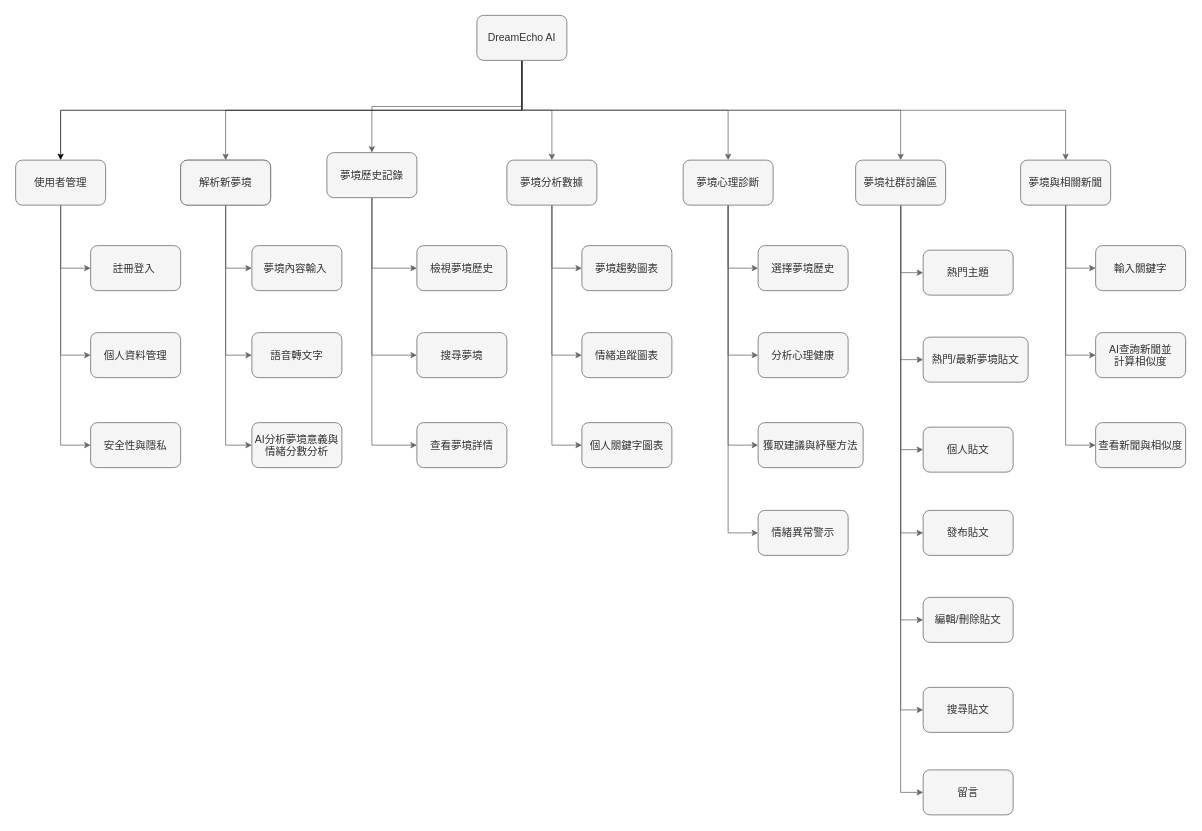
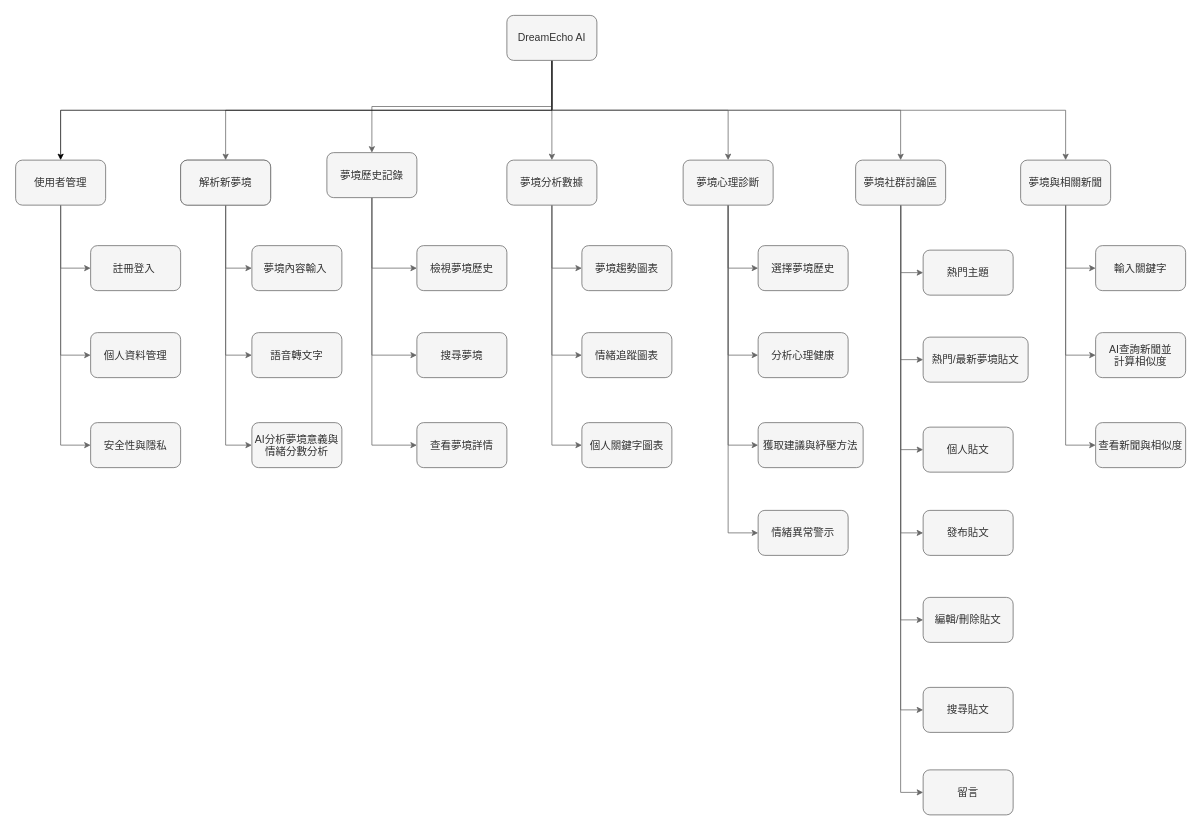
  <mxCell id="0" />
  <mxCell id="1" parent="0" />
  <mxCell id="2" style="edgeStyle=orthogonalEdgeStyle;rounded=0;orthogonalLoop=1;jettySize=auto;html=1;exitX=0.5;exitY=1;exitDx=0;exitDy=0;entryX=0.5;entryY=0;entryDx=0;entryDy=0;fontSize=14;textShadow=0;fillColor=#f5f5f5;strokeColor=#666666;" edge="1" parent="1" source="9" target="10"><mxGeometry relative="1" as="geometry" /></mxCell>
  <mxCell id="3" style="edgeStyle=orthogonalEdgeStyle;rounded=0;orthogonalLoop=1;jettySize=auto;html=1;exitX=0.5;exitY=1;exitDx=0;exitDy=0;entryX=0.5;entryY=0;entryDx=0;entryDy=0;fontSize=14;textShadow=0;fillColor=#f5f5f5;strokeColor=#666666;" edge="1" parent="1" source="9" target="14"><mxGeometry relative="1" as="geometry" /></mxCell>
  <mxCell id="4" style="edgeStyle=orthogonalEdgeStyle;rounded=0;orthogonalLoop=1;jettySize=auto;html=1;exitX=0.5;exitY=1;exitDx=0;exitDy=0;entryX=0.5;entryY=0;entryDx=0;entryDy=0;fontSize=14;textShadow=0;fillColor=#f5f5f5;strokeColor=#666666;" edge="1" parent="1" source="9" target="18"><mxGeometry relative="1" as="geometry" /></mxCell>
  <mxCell id="5" style="edgeStyle=orthogonalEdgeStyle;rounded=0;orthogonalLoop=1;jettySize=auto;html=1;exitX=0.5;exitY=1;exitDx=0;exitDy=0;entryX=0.5;entryY=0;entryDx=0;entryDy=0;fontSize=14;textShadow=0;fillColor=#f5f5f5;strokeColor=#666666;" edge="1" parent="1" source="9" target="23"><mxGeometry relative="1" as="geometry" /></mxCell>
  <mxCell id="6" style="edgeStyle=orthogonalEdgeStyle;rounded=0;orthogonalLoop=1;jettySize=auto;html=1;exitX=0.5;exitY=1;exitDx=0;exitDy=0;entryX=0.5;entryY=0;entryDx=0;entryDy=0;fontSize=14;textShadow=0;fillColor=#f5f5f5;strokeColor=#666666;" edge="1" parent="1" source="9" target="31"><mxGeometry relative="1" as="geometry" /></mxCell>
  <mxCell id="7" style="edgeStyle=orthogonalEdgeStyle;rounded=0;orthogonalLoop=1;jettySize=auto;html=1;exitX=0.5;exitY=1;exitDx=0;exitDy=0;entryX=0.5;entryY=0;entryDx=0;entryDy=0;fontSize=14;textShadow=0;fillColor=#f5f5f5;strokeColor=#666666;" edge="1" parent="1" source="9" target="35"><mxGeometry relative="1" as="geometry" /></mxCell>
  <mxCell id="8" style="edgeStyle=orthogonalEdgeStyle;rounded=0;orthogonalLoop=1;jettySize=auto;html=1;exitX=0.5;exitY=1;exitDx=0;exitDy=0;entryX=0.5;entryY=0;entryDx=0;entryDy=0;" edge="1" parent="1" source="9" target="59"><mxGeometry relative="1" as="geometry" /></mxCell>
- <mxCell id="9" value="&lt;font style=&quot;vertical-align: inherit;&quot;&gt;&lt;font style=&quot;vertical-align: inherit;&quot;&gt;DreamEcho AI&lt;/font&gt;&lt;/font&gt;" style="rounded=1;whiteSpace=wrap;html=1;fontSize=14;textShadow=0;fillColor=#f5f5f5;strokeColor=#666666;fontColor=#333333;" vertex="1" parent="1"><mxGeometry x="635" y="20" width="120" height="60" as="geometry" /></mxCell>
+ <mxCell id="9" value="&lt;font style=&quot;vertical-align: inherit;&quot;&gt;&lt;font style=&quot;vertical-align: inherit;&quot;&gt;DreamEcho AI&lt;/font&gt;&lt;/font&gt;" style="rounded=1;whiteSpace=wrap;html=1;fontSize=14;textShadow=0;fillColor=#f5f5f5;strokeColor=#666666;fontColor=#333333;" vertex="1" parent="1"><mxGeometry x="675" y="20" width="120" height="60" as="geometry" /></mxCell>
  <mxCell id="10" value="使用者管理" style="rounded=1;whiteSpace=wrap;html=1;fontSize=14;textShadow=0;fillColor=#f5f5f5;strokeColor=#666666;fontColor=#333333;" vertex="1" parent="1"><mxGeometry x="240" y="213" width="120" height="60" as="geometry" /></mxCell>
  <mxCell id="11" style="edgeStyle=orthogonalEdgeStyle;rounded=0;orthogonalLoop=1;jettySize=auto;html=1;exitX=0.5;exitY=1;exitDx=0;exitDy=0;entryX=0;entryY=0.5;entryDx=0;entryDy=0;fontSize=14;textShadow=0;fillColor=#f5f5f5;strokeColor=#666666;" edge="1" parent="1" source="14" target="38"><mxGeometry relative="1" as="geometry" /></mxCell>
  <mxCell id="12" style="edgeStyle=orthogonalEdgeStyle;rounded=0;orthogonalLoop=1;jettySize=auto;html=1;exitX=0.5;exitY=1;exitDx=0;exitDy=0;entryX=0;entryY=0.5;entryDx=0;entryDy=0;fontSize=14;textShadow=0;fillColor=#f5f5f5;strokeColor=#666666;" edge="1" parent="1" source="14" target="37"><mxGeometry relative="1" as="geometry" /></mxCell>
  <mxCell id="13" style="edgeStyle=orthogonalEdgeStyle;rounded=0;orthogonalLoop=1;jettySize=auto;html=1;exitX=0.5;exitY=1;exitDx=0;exitDy=0;entryX=0;entryY=0.5;entryDx=0;entryDy=0;fontSize=14;textShadow=0;fillColor=#f5f5f5;strokeColor=#666666;" edge="1" parent="1" source="14" target="36"><mxGeometry relative="1" as="geometry" /></mxCell>
  <mxCell id="14" value="夢境歷史記錄" style="rounded=1;whiteSpace=wrap;html=1;fontSize=14;textShadow=0;fillColor=#f5f5f5;strokeColor=#666666;fontColor=#333333;" vertex="1" parent="1"><mxGeometry x="435" y="203" width="120" height="60" as="geometry" /></mxCell>
  <mxCell id="15" style="edgeStyle=orthogonalEdgeStyle;rounded=0;orthogonalLoop=1;jettySize=auto;html=1;exitX=0.5;exitY=1;exitDx=0;exitDy=0;entryX=0;entryY=0.5;entryDx=0;entryDy=0;fontSize=14;textShadow=0;fillColor=#f5f5f5;strokeColor=#666666;" edge="1" parent="1" source="18" target="41"><mxGeometry relative="1" as="geometry" /></mxCell>
  <mxCell id="16" style="edgeStyle=orthogonalEdgeStyle;rounded=0;orthogonalLoop=1;jettySize=auto;html=1;exitX=0.5;exitY=1;exitDx=0;exitDy=0;entryX=0;entryY=0.5;entryDx=0;entryDy=0;fontSize=14;textShadow=0;fillColor=#f5f5f5;strokeColor=#666666;" edge="1" parent="1" source="18" target="40"><mxGeometry relative="1" as="geometry" /></mxCell>
  <mxCell id="17" style="edgeStyle=orthogonalEdgeStyle;rounded=0;orthogonalLoop=1;jettySize=auto;html=1;exitX=0.5;exitY=1;exitDx=0;exitDy=0;entryX=0;entryY=0.5;entryDx=0;entryDy=0;fontSize=14;textShadow=0;fillColor=#f5f5f5;strokeColor=#666666;" edge="1" parent="1" source="18" target="39"><mxGeometry relative="1" as="geometry" /></mxCell>
  <mxCell id="18" value="夢境分析數據" style="rounded=1;whiteSpace=wrap;html=1;fontSize=14;textShadow=0;fillColor=#f5f5f5;strokeColor=#666666;fontColor=#333333;" vertex="1" parent="1"><mxGeometry x="675" y="213" width="120" height="60" as="geometry" /></mxCell>
  <mxCell id="19" style="edgeStyle=orthogonalEdgeStyle;rounded=0;orthogonalLoop=1;jettySize=auto;html=1;exitX=0.5;exitY=1;exitDx=0;exitDy=0;entryX=0;entryY=0.5;entryDx=0;entryDy=0;fontSize=14;textShadow=0;fillColor=#f5f5f5;strokeColor=#666666;" edge="1" parent="1" source="23" target="45"><mxGeometry relative="1" as="geometry" /></mxCell>
  <mxCell id="20" style="edgeStyle=orthogonalEdgeStyle;rounded=0;orthogonalLoop=1;jettySize=auto;html=1;exitX=0.5;exitY=1;exitDx=0;exitDy=0;entryX=0;entryY=0.5;entryDx=0;entryDy=0;fontSize=14;textShadow=0;fillColor=#f5f5f5;strokeColor=#666666;" edge="1" parent="1" source="23" target="44"><mxGeometry relative="1" as="geometry" /></mxCell>
  <mxCell id="21" style="edgeStyle=orthogonalEdgeStyle;rounded=0;orthogonalLoop=1;jettySize=auto;html=1;exitX=0.5;exitY=1;exitDx=0;exitDy=0;entryX=0;entryY=0.5;entryDx=0;entryDy=0;fontSize=14;textShadow=0;fillColor=#f5f5f5;strokeColor=#666666;" edge="1" parent="1" source="23" target="43"><mxGeometry relative="1" as="geometry" /></mxCell>
  <mxCell id="22" style="edgeStyle=orthogonalEdgeStyle;rounded=0;orthogonalLoop=1;jettySize=auto;html=1;exitX=0.5;exitY=1;exitDx=0;exitDy=0;entryX=0;entryY=0.5;entryDx=0;entryDy=0;fontSize=14;textShadow=0;fillColor=#f5f5f5;strokeColor=#666666;" edge="1" parent="1" source="23" target="42"><mxGeometry relative="1" as="geometry" /></mxCell>
  <mxCell id="23" value="夢境心理診斷" style="rounded=1;whiteSpace=wrap;html=1;fontSize=14;textShadow=0;fillColor=#f5f5f5;strokeColor=#666666;fontColor=#333333;" vertex="1" parent="1"><mxGeometry x="910" y="213" width="120" height="60" as="geometry" /></mxCell>
  <mxCell id="24" style="edgeStyle=orthogonalEdgeStyle;rounded=0;orthogonalLoop=1;jettySize=auto;html=1;exitX=0.5;exitY=1;exitDx=0;exitDy=0;entryX=0;entryY=0.5;entryDx=0;entryDy=0;fontSize=14;textShadow=0;fillColor=#f5f5f5;strokeColor=#666666;" edge="1" parent="1" source="31" target="48"><mxGeometry relative="1" as="geometry" /></mxCell>
  <mxCell id="25" style="edgeStyle=orthogonalEdgeStyle;rounded=0;orthogonalLoop=1;jettySize=auto;html=1;exitX=0.5;exitY=1;exitDx=0;exitDy=0;entryX=0;entryY=0.5;entryDx=0;entryDy=0;fontSize=14;textShadow=0;fillColor=#f5f5f5;strokeColor=#666666;" edge="1" parent="1" source="31" target="47"><mxGeometry relative="1" as="geometry" /></mxCell>
  <mxCell id="26" style="edgeStyle=orthogonalEdgeStyle;rounded=0;orthogonalLoop=1;jettySize=auto;html=1;exitX=0.5;exitY=1;exitDx=0;exitDy=0;entryX=0;entryY=0.5;entryDx=0;entryDy=0;fontSize=14;textShadow=0;fillColor=#f5f5f5;strokeColor=#666666;" edge="1" parent="1" source="31" target="46"><mxGeometry relative="1" as="geometry" /></mxCell>
  <mxCell id="27" style="edgeStyle=orthogonalEdgeStyle;rounded=0;orthogonalLoop=1;jettySize=auto;html=1;exitX=0.5;exitY=1;exitDx=0;exitDy=0;entryX=0;entryY=0.5;entryDx=0;entryDy=0;fillColor=#f5f5f5;strokeColor=#666666;" edge="1" parent="1" source="31" target="52"><mxGeometry relative="1" as="geometry" /></mxCell>
  <mxCell id="28" style="edgeStyle=orthogonalEdgeStyle;rounded=0;orthogonalLoop=1;jettySize=auto;html=1;exitX=0.5;exitY=1;exitDx=0;exitDy=0;entryX=0;entryY=0.5;entryDx=0;entryDy=0;fillColor=#f5f5f5;strokeColor=#666666;" edge="1" parent="1" source="31" target="53"><mxGeometry relative="1" as="geometry" /></mxCell>
  <mxCell id="29" style="edgeStyle=orthogonalEdgeStyle;rounded=0;orthogonalLoop=1;jettySize=auto;html=1;exitX=0.5;exitY=1;exitDx=0;exitDy=0;entryX=0;entryY=0.5;entryDx=0;entryDy=0;fillColor=#f5f5f5;strokeColor=#666666;" edge="1" parent="1" source="31" target="54"><mxGeometry relative="1" as="geometry" /></mxCell>
  <mxCell id="30" style="edgeStyle=orthogonalEdgeStyle;rounded=0;orthogonalLoop=1;jettySize=auto;html=1;exitX=0.5;exitY=1;exitDx=0;exitDy=0;entryX=0;entryY=0.5;entryDx=0;entryDy=0;fillColor=#f5f5f5;strokeColor=#666666;" edge="1" parent="1" source="31" target="55"><mxGeometry relative="1" as="geometry" /></mxCell>
  <mxCell id="31" value="夢境社群討論區" style="rounded=1;whiteSpace=wrap;html=1;fontSize=14;textShadow=0;fillColor=#f5f5f5;strokeColor=#666666;fontColor=#333333;" vertex="1" parent="1"><mxGeometry x="1140" y="213" width="120" height="60" as="geometry" /></mxCell>
  <mxCell id="32" style="edgeStyle=orthogonalEdgeStyle;rounded=0;orthogonalLoop=1;jettySize=auto;html=1;exitX=0.5;exitY=1;exitDx=0;exitDy=0;entryX=0;entryY=0.5;entryDx=0;entryDy=0;fontSize=14;textShadow=0;fillColor=#f5f5f5;strokeColor=#666666;" edge="1" parent="1" source="35" target="51"><mxGeometry relative="1" as="geometry" /></mxCell>
  <mxCell id="33" style="edgeStyle=orthogonalEdgeStyle;rounded=0;orthogonalLoop=1;jettySize=auto;html=1;exitX=0.5;exitY=1;exitDx=0;exitDy=0;entryX=0;entryY=0.5;entryDx=0;entryDy=0;fontSize=14;textShadow=0;fillColor=#f5f5f5;strokeColor=#666666;" edge="1" parent="1" source="35" target="50"><mxGeometry relative="1" as="geometry" /></mxCell>
  <mxCell id="34" style="edgeStyle=orthogonalEdgeStyle;rounded=0;orthogonalLoop=1;jettySize=auto;html=1;exitX=0.5;exitY=1;exitDx=0;exitDy=0;entryX=0;entryY=0.5;entryDx=0;entryDy=0;fontSize=14;textShadow=0;fillColor=#f5f5f5;strokeColor=#666666;" edge="1" parent="1" source="35" target="49"><mxGeometry relative="1" as="geometry" /></mxCell>
  <mxCell id="35" value="夢境與相關新聞" style="rounded=1;whiteSpace=wrap;html=1;fontSize=14;textShadow=0;fillColor=#f5f5f5;strokeColor=#666666;fontColor=#333333;" vertex="1" parent="1"><mxGeometry x="1360" y="213" width="120" height="60" as="geometry" /></mxCell>
  <mxCell id="36" value="檢視夢境歷史" style="rounded=1;whiteSpace=wrap;html=1;fontSize=14;textShadow=0;fillColor=#f5f5f5;strokeColor=#666666;fontColor=#333333;" vertex="1" parent="1"><mxGeometry x="555" y="327" width="120" height="60" as="geometry" /></mxCell>
  <mxCell id="37" value="搜尋夢境" style="rounded=1;whiteSpace=wrap;html=1;fontSize=14;textShadow=0;fillColor=#f5f5f5;strokeColor=#666666;fontColor=#333333;" vertex="1" parent="1"><mxGeometry x="555" y="443" width="120" height="60" as="geometry" /></mxCell>
  <mxCell id="38" value="查看夢境詳情" style="rounded=1;whiteSpace=wrap;html=1;fontSize=14;textShadow=0;fillColor=#f5f5f5;strokeColor=#666666;fontColor=#333333;" vertex="1" parent="1"><mxGeometry x="555" y="563" width="120" height="60" as="geometry" /></mxCell>
  <mxCell id="39" value="夢境趨勢圖表" style="rounded=1;whiteSpace=wrap;html=1;fontSize=14;textShadow=0;fillColor=#f5f5f5;strokeColor=#666666;fontColor=#333333;" vertex="1" parent="1"><mxGeometry x="775" y="327" width="120" height="60" as="geometry" /></mxCell>
  <mxCell id="40" value="情緒追蹤圖表" style="rounded=1;whiteSpace=wrap;html=1;fontSize=14;textShadow=0;fillColor=#f5f5f5;strokeColor=#666666;fontColor=#333333;" vertex="1" parent="1"><mxGeometry x="775" y="443" width="120" height="60" as="geometry" /></mxCell>
  <mxCell id="41" value="個人關鍵字圖表" style="rounded=1;whiteSpace=wrap;html=1;fontSize=14;textShadow=0;fillColor=#f5f5f5;strokeColor=#666666;fontColor=#333333;" vertex="1" parent="1"><mxGeometry x="775" y="563" width="120" height="60" as="geometry" /></mxCell>
  <mxCell id="42" value="選擇夢境歷史" style="rounded=1;whiteSpace=wrap;html=1;fontSize=14;textShadow=0;fillColor=#f5f5f5;strokeColor=#666666;fontColor=#333333;" vertex="1" parent="1"><mxGeometry x="1010" y="327" width="120" height="60" as="geometry" /></mxCell>
  <mxCell id="43" value="分析心理健康" style="rounded=1;whiteSpace=wrap;html=1;fontSize=14;textShadow=0;fillColor=#f5f5f5;strokeColor=#666666;fontColor=#333333;" vertex="1" parent="1"><mxGeometry x="1010" y="443" width="120" height="60" as="geometry" /></mxCell>
  <mxCell id="44" value="獲取建議與紓壓方法" style="rounded=1;whiteSpace=wrap;html=1;fontSize=14;textShadow=0;fillColor=#f5f5f5;strokeColor=#666666;fontColor=#333333;" vertex="1" parent="1"><mxGeometry x="1010" y="563" width="140" height="60" as="geometry" /></mxCell>
  <mxCell id="45" value="情緒異常警示" style="rounded=1;whiteSpace=wrap;html=1;fontSize=14;textShadow=0;fillColor=#f5f5f5;strokeColor=#666666;fontColor=#333333;" vertex="1" parent="1"><mxGeometry x="1010" y="680" width="120" height="60" as="geometry" /></mxCell>
  <mxCell id="46" value="熱門主題" style="rounded=1;whiteSpace=wrap;html=1;fontSize=14;textShadow=0;fillColor=#f5f5f5;strokeColor=#666666;fontColor=#333333;" vertex="1" parent="1"><mxGeometry x="1230" y="333" width="120" height="60" as="geometry" /></mxCell>
  <mxCell id="47" value="熱門/最新夢境貼文" style="rounded=1;whiteSpace=wrap;html=1;fontSize=14;textShadow=0;fillColor=#f5f5f5;strokeColor=#666666;fontColor=#333333;" vertex="1" parent="1"><mxGeometry x="1230" y="449" width="140" height="60" as="geometry" /></mxCell>
  <mxCell id="48" value="個人貼文" style="rounded=1;whiteSpace=wrap;html=1;fontSize=14;textShadow=0;fillColor=#f5f5f5;strokeColor=#666666;fontColor=#333333;" vertex="1" parent="1"><mxGeometry x="1230" y="569" width="120" height="60" as="geometry" /></mxCell>
  <mxCell id="49" value="輸入關鍵字" style="rounded=1;whiteSpace=wrap;html=1;fontSize=14;textShadow=0;fillColor=#f5f5f5;strokeColor=#666666;fontColor=#333333;" vertex="1" parent="1"><mxGeometry x="1460" y="327" width="120" height="60" as="geometry" /></mxCell>
  <mxCell id="50" value="AI查詢新聞並&lt;div&gt;計算相似度&lt;/div&gt;" style="rounded=1;whiteSpace=wrap;html=1;fontSize=14;textShadow=0;fillColor=#f5f5f5;strokeColor=#666666;fontColor=#333333;" vertex="1" parent="1"><mxGeometry x="1460" y="443" width="120" height="60" as="geometry" /></mxCell>
  <mxCell id="51" value="查看新聞與相似度" style="rounded=1;whiteSpace=wrap;html=1;fontSize=14;textShadow=0;fillColor=#f5f5f5;strokeColor=#666666;fontColor=#333333;" vertex="1" parent="1"><mxGeometry x="1460" y="563" width="120" height="60" as="geometry" /></mxCell>
  <mxCell id="52" value="發布貼文" style="rounded=1;whiteSpace=wrap;html=1;fontSize=14;textShadow=0;fillColor=#f5f5f5;strokeColor=#666666;fontColor=#333333;" vertex="1" parent="1"><mxGeometry x="1230" y="680" width="120" height="60" as="geometry" /></mxCell>
  <mxCell id="53" value="編輯/刪除貼文" style="rounded=1;whiteSpace=wrap;html=1;fontSize=14;textShadow=0;fillColor=#f5f5f5;strokeColor=#666666;fontColor=#333333;" vertex="1" parent="1"><mxGeometry x="1230" y="796" width="120" height="60" as="geometry" /></mxCell>
  <mxCell id="54" value="搜尋貼文" style="rounded=1;whiteSpace=wrap;html=1;fontSize=14;textShadow=0;fillColor=#f5f5f5;strokeColor=#666666;fontColor=#333333;" vertex="1" parent="1"><mxGeometry x="1230" y="916" width="120" height="60" as="geometry" /></mxCell>
  <mxCell id="55" value="留言" style="rounded=1;whiteSpace=wrap;html=1;fontSize=14;textShadow=0;fillColor=#f5f5f5;strokeColor=#666666;fontColor=#333333;" vertex="1" parent="1"><mxGeometry x="1230" y="1026" width="120" height="60" as="geometry" /></mxCell>
  <mxCell id="56" style="edgeStyle=orthogonalEdgeStyle;rounded=0;orthogonalLoop=1;jettySize=auto;html=1;exitX=0.5;exitY=1;exitDx=0;exitDy=0;entryX=0;entryY=0.5;entryDx=0;entryDy=0;fontSize=14;textShadow=0;fillColor=#f5f5f5;strokeColor=#666666;" edge="1" parent="1" source="59" target="66"><mxGeometry relative="1" as="geometry" /></mxCell>
  <mxCell id="57" style="edgeStyle=orthogonalEdgeStyle;rounded=0;orthogonalLoop=1;jettySize=auto;html=1;exitX=0.5;exitY=1;exitDx=0;exitDy=0;entryX=0;entryY=0.5;entryDx=0;entryDy=0;fontSize=14;textShadow=0;fillColor=#f5f5f5;strokeColor=#666666;" edge="1" parent="1" source="59" target="65"><mxGeometry relative="1" as="geometry" /></mxCell>
  <mxCell id="58" style="edgeStyle=orthogonalEdgeStyle;rounded=0;orthogonalLoop=1;jettySize=auto;html=1;exitX=0.5;exitY=1;exitDx=0;exitDy=0;entryX=0;entryY=0.5;entryDx=0;entryDy=0;fontSize=14;textShadow=0;fillColor=#f5f5f5;strokeColor=#666666;" edge="1" parent="1" source="59" target="64"><mxGeometry relative="1" as="geometry" /></mxCell>
  <mxCell id="59" value="使用者管理" style="rounded=1;whiteSpace=wrap;html=1;fontSize=14;textShadow=0;fillColor=#f5f5f5;strokeColor=#666666;fontColor=#333333;" vertex="1" parent="1"><mxGeometry x="20" y="213" width="120" height="60" as="geometry" /></mxCell>
  <mxCell id="60" style="edgeStyle=orthogonalEdgeStyle;rounded=0;orthogonalLoop=1;jettySize=auto;html=1;exitX=0.5;exitY=1;exitDx=0;exitDy=0;entryX=0;entryY=0.5;entryDx=0;entryDy=0;fontSize=14;textShadow=0;fillColor=#f5f5f5;strokeColor=#666666;" edge="1" parent="1" source="63" target="69"><mxGeometry relative="1" as="geometry" /></mxCell>
  <mxCell id="61" style="edgeStyle=orthogonalEdgeStyle;rounded=0;orthogonalLoop=1;jettySize=auto;html=1;exitX=0.5;exitY=1;exitDx=0;exitDy=0;entryX=0;entryY=0.5;entryDx=0;entryDy=0;fontSize=14;textShadow=0;fillColor=#f5f5f5;strokeColor=#666666;" edge="1" parent="1" source="63" target="68"><mxGeometry relative="1" as="geometry" /></mxCell>
  <mxCell id="62" style="edgeStyle=orthogonalEdgeStyle;rounded=0;orthogonalLoop=1;jettySize=auto;html=1;exitX=0.5;exitY=1;exitDx=0;exitDy=0;entryX=0;entryY=0.5;entryDx=0;entryDy=0;fontSize=14;textShadow=0;fillColor=#f5f5f5;strokeColor=#666666;" edge="1" parent="1" source="63" target="67"><mxGeometry relative="1" as="geometry" /></mxCell>
  <mxCell id="63" value="解析新夢境" style="rounded=1;whiteSpace=wrap;html=1;fontSize=14;textShadow=0;fillColor=#f5f5f5;strokeColor=#666666;fontColor=#333333;" vertex="1" parent="1"><mxGeometry x="240" y="213" width="120" height="60" as="geometry" /></mxCell>
  <mxCell id="64" value="註冊登入&amp;nbsp;" style="rounded=1;whiteSpace=wrap;html=1;fontSize=14;textShadow=0;fillColor=#f5f5f5;strokeColor=#666666;fontColor=#333333;" vertex="1" parent="1"><mxGeometry x="120" y="327" width="120" height="60" as="geometry" /></mxCell>
  <mxCell id="65" value="個人資料管理" style="rounded=1;whiteSpace=wrap;html=1;fontSize=14;textShadow=0;fillColor=#f5f5f5;strokeColor=#666666;fontColor=#333333;" vertex="1" parent="1"><mxGeometry x="120" y="443" width="120" height="60" as="geometry" /></mxCell>
  <mxCell id="66" value="安全性與隱私" style="rounded=1;whiteSpace=wrap;html=1;fontSize=14;textShadow=0;fillColor=#f5f5f5;strokeColor=#666666;fontColor=#333333;" vertex="1" parent="1"><mxGeometry x="120" y="563" width="120" height="60" as="geometry" /></mxCell>
  <mxCell id="67" value="夢境內容輸入&amp;nbsp;" style="rounded=1;whiteSpace=wrap;html=1;fontSize=14;textShadow=0;fillColor=#f5f5f5;strokeColor=#666666;fontColor=#333333;" vertex="1" parent="1"><mxGeometry x="335" y="327" width="120" height="60" as="geometry" /></mxCell>
  <mxCell id="68" value="語音轉文字" style="rounded=1;whiteSpace=wrap;html=1;fontSize=14;textShadow=0;fillColor=#f5f5f5;strokeColor=#666666;fontColor=#333333;" vertex="1" parent="1"><mxGeometry x="335" y="443" width="120" height="60" as="geometry" /></mxCell>
  <mxCell id="69" value="AI分析夢境意義與情緒分數分析" style="rounded=1;whiteSpace=wrap;html=1;fontSize=14;textShadow=0;fillColor=#f5f5f5;strokeColor=#666666;fontColor=#333333;" vertex="1" parent="1"><mxGeometry x="335" y="563" width="120" height="60" as="geometry" /></mxCell>
